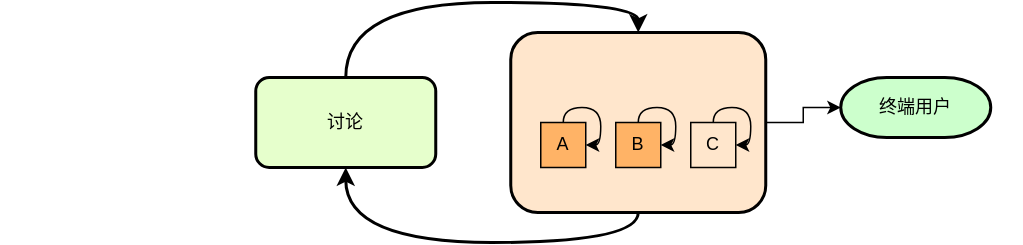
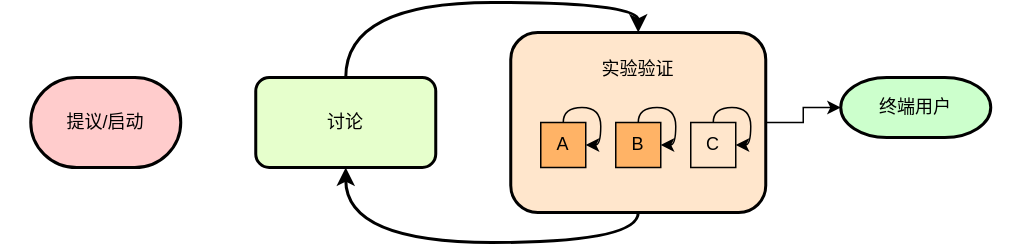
  <mxCell id="0" />
  <mxCell id="1" parent="0" />
+ <mxCell id="2" value="提议/启动" style="strokeWidth=2;html=1;shape=mxgraph.flowchart.terminator;whiteSpace=wrap;fillColor=#FFCCCC;" vertex="1" parent="1"><mxGeometry x="20" y="50" width="100" height="60" as="geometry" /></mxCell>
  <mxCell id="3" style="edgeStyle=orthogonalEdgeStyle;rounded=0;orthogonalLoop=1;jettySize=auto;html=1;exitX=0.5;exitY=0;exitDx=0;exitDy=0;entryX=0.5;entryY=0;entryDx=0;entryDy=0;curved=1;strokeWidth=2;" edge="1" parent="1" source="4" target="7"><mxGeometry relative="1" as="geometry" /></mxCell>
  <mxCell id="4" value="讨论" style="rounded=1;whiteSpace=wrap;html=1;strokeWidth=2;fillColor=#E6FFCC;" vertex="1" parent="1"><mxGeometry x="170" y="50" width="120" height="60" as="geometry" /></mxCell>
  <mxCell id="5" style="edgeStyle=orthogonalEdgeStyle;rounded=0;orthogonalLoop=1;jettySize=auto;html=1;exitX=0.5;exitY=1;exitDx=0;exitDy=0;entryX=0.5;entryY=1;entryDx=0;entryDy=0;curved=1;strokeWidth=2;" edge="1" parent="1" source="7" target="4"><mxGeometry relative="1" as="geometry" /></mxCell>
  <mxCell id="6" style="edgeStyle=orthogonalEdgeStyle;rounded=0;orthogonalLoop=1;jettySize=auto;html=1;exitX=1;exitY=0.5;exitDx=0;exitDy=0;entryX=0;entryY=0.5;entryDx=0;entryDy=0;entryPerimeter=0;" edge="1" parent="1" source="7" target="15"><mxGeometry relative="1" as="geometry" /></mxCell>
  <mxCell id="7" value="" style="rounded=1;whiteSpace=wrap;html=1;strokeWidth=2;fillColor=#FFE6CC;" vertex="1" parent="1"><mxGeometry x="340" y="20" width="170" height="120" as="geometry" /></mxCell>
  <mxCell id="8" value="A" style="rounded=0;whiteSpace=wrap;html=1;fillColor=#FFB366;" vertex="1" parent="1"><mxGeometry x="360" y="80" width="30" height="30" as="geometry" /></mxCell>
  <mxCell id="9" value="B" style="rounded=0;whiteSpace=wrap;html=1;fillColor=#FFB366;" vertex="1" parent="1"><mxGeometry x="410" y="80" width="30" height="30" as="geometry" /></mxCell>
  <mxCell id="10" value="C" style="rounded=0;whiteSpace=wrap;html=1;fillColor=#ffe6cc;" vertex="1" parent="1"><mxGeometry x="460" y="80" width="30" height="30" as="geometry" /></mxCell>
+ <mxCell id="11" value="实验验证" style="text;html=1;strokeColor=none;fillColor=none;align=center;verticalAlign=middle;whiteSpace=wrap;rounded=0;" vertex="1" parent="1"><mxGeometry x="395" y="30" width="60" height="30" as="geometry" /></mxCell>
  <mxCell id="12" style="edgeStyle=orthogonalEdgeStyle;rounded=0;orthogonalLoop=1;jettySize=auto;html=1;exitX=0.5;exitY=0;exitDx=0;exitDy=0;entryX=1;entryY=0.5;entryDx=0;entryDy=0;curved=1;" edge="1" parent="1" source="8" target="8"><mxGeometry relative="1" as="geometry"><Array as="points"><mxPoint x="375" y="70" /><mxPoint x="400" y="70" /><mxPoint x="400" y="95" /></Array></mxGeometry></mxCell>
  <mxCell id="13" style="edgeStyle=orthogonalEdgeStyle;rounded=0;orthogonalLoop=1;jettySize=auto;html=1;exitX=0.5;exitY=0;exitDx=0;exitDy=0;entryX=1;entryY=0.5;entryDx=0;entryDy=0;curved=1;" edge="1" parent="1" source="9" target="9"><mxGeometry relative="1" as="geometry"><Array as="points"><mxPoint x="425" y="70" /><mxPoint x="450" y="70" /><mxPoint x="450" y="95" /></Array></mxGeometry></mxCell>
  <mxCell id="14" style="edgeStyle=orthogonalEdgeStyle;rounded=0;orthogonalLoop=1;jettySize=auto;html=1;exitX=0.5;exitY=0;exitDx=0;exitDy=0;entryX=1;entryY=0.5;entryDx=0;entryDy=0;curved=1;" edge="1" parent="1" source="10" target="10"><mxGeometry relative="1" as="geometry"><Array as="points"><mxPoint x="475" y="70" /><mxPoint x="500" y="70" /><mxPoint x="500" y="95" /></Array></mxGeometry></mxCell>
  <mxCell id="15" value="终端用户" style="strokeWidth=2;html=1;shape=mxgraph.flowchart.terminator;whiteSpace=wrap;fillColor=#CCFFCC;" vertex="1" parent="1"><mxGeometry x="560" y="50" width="100" height="40" as="geometry" /></mxCell>
